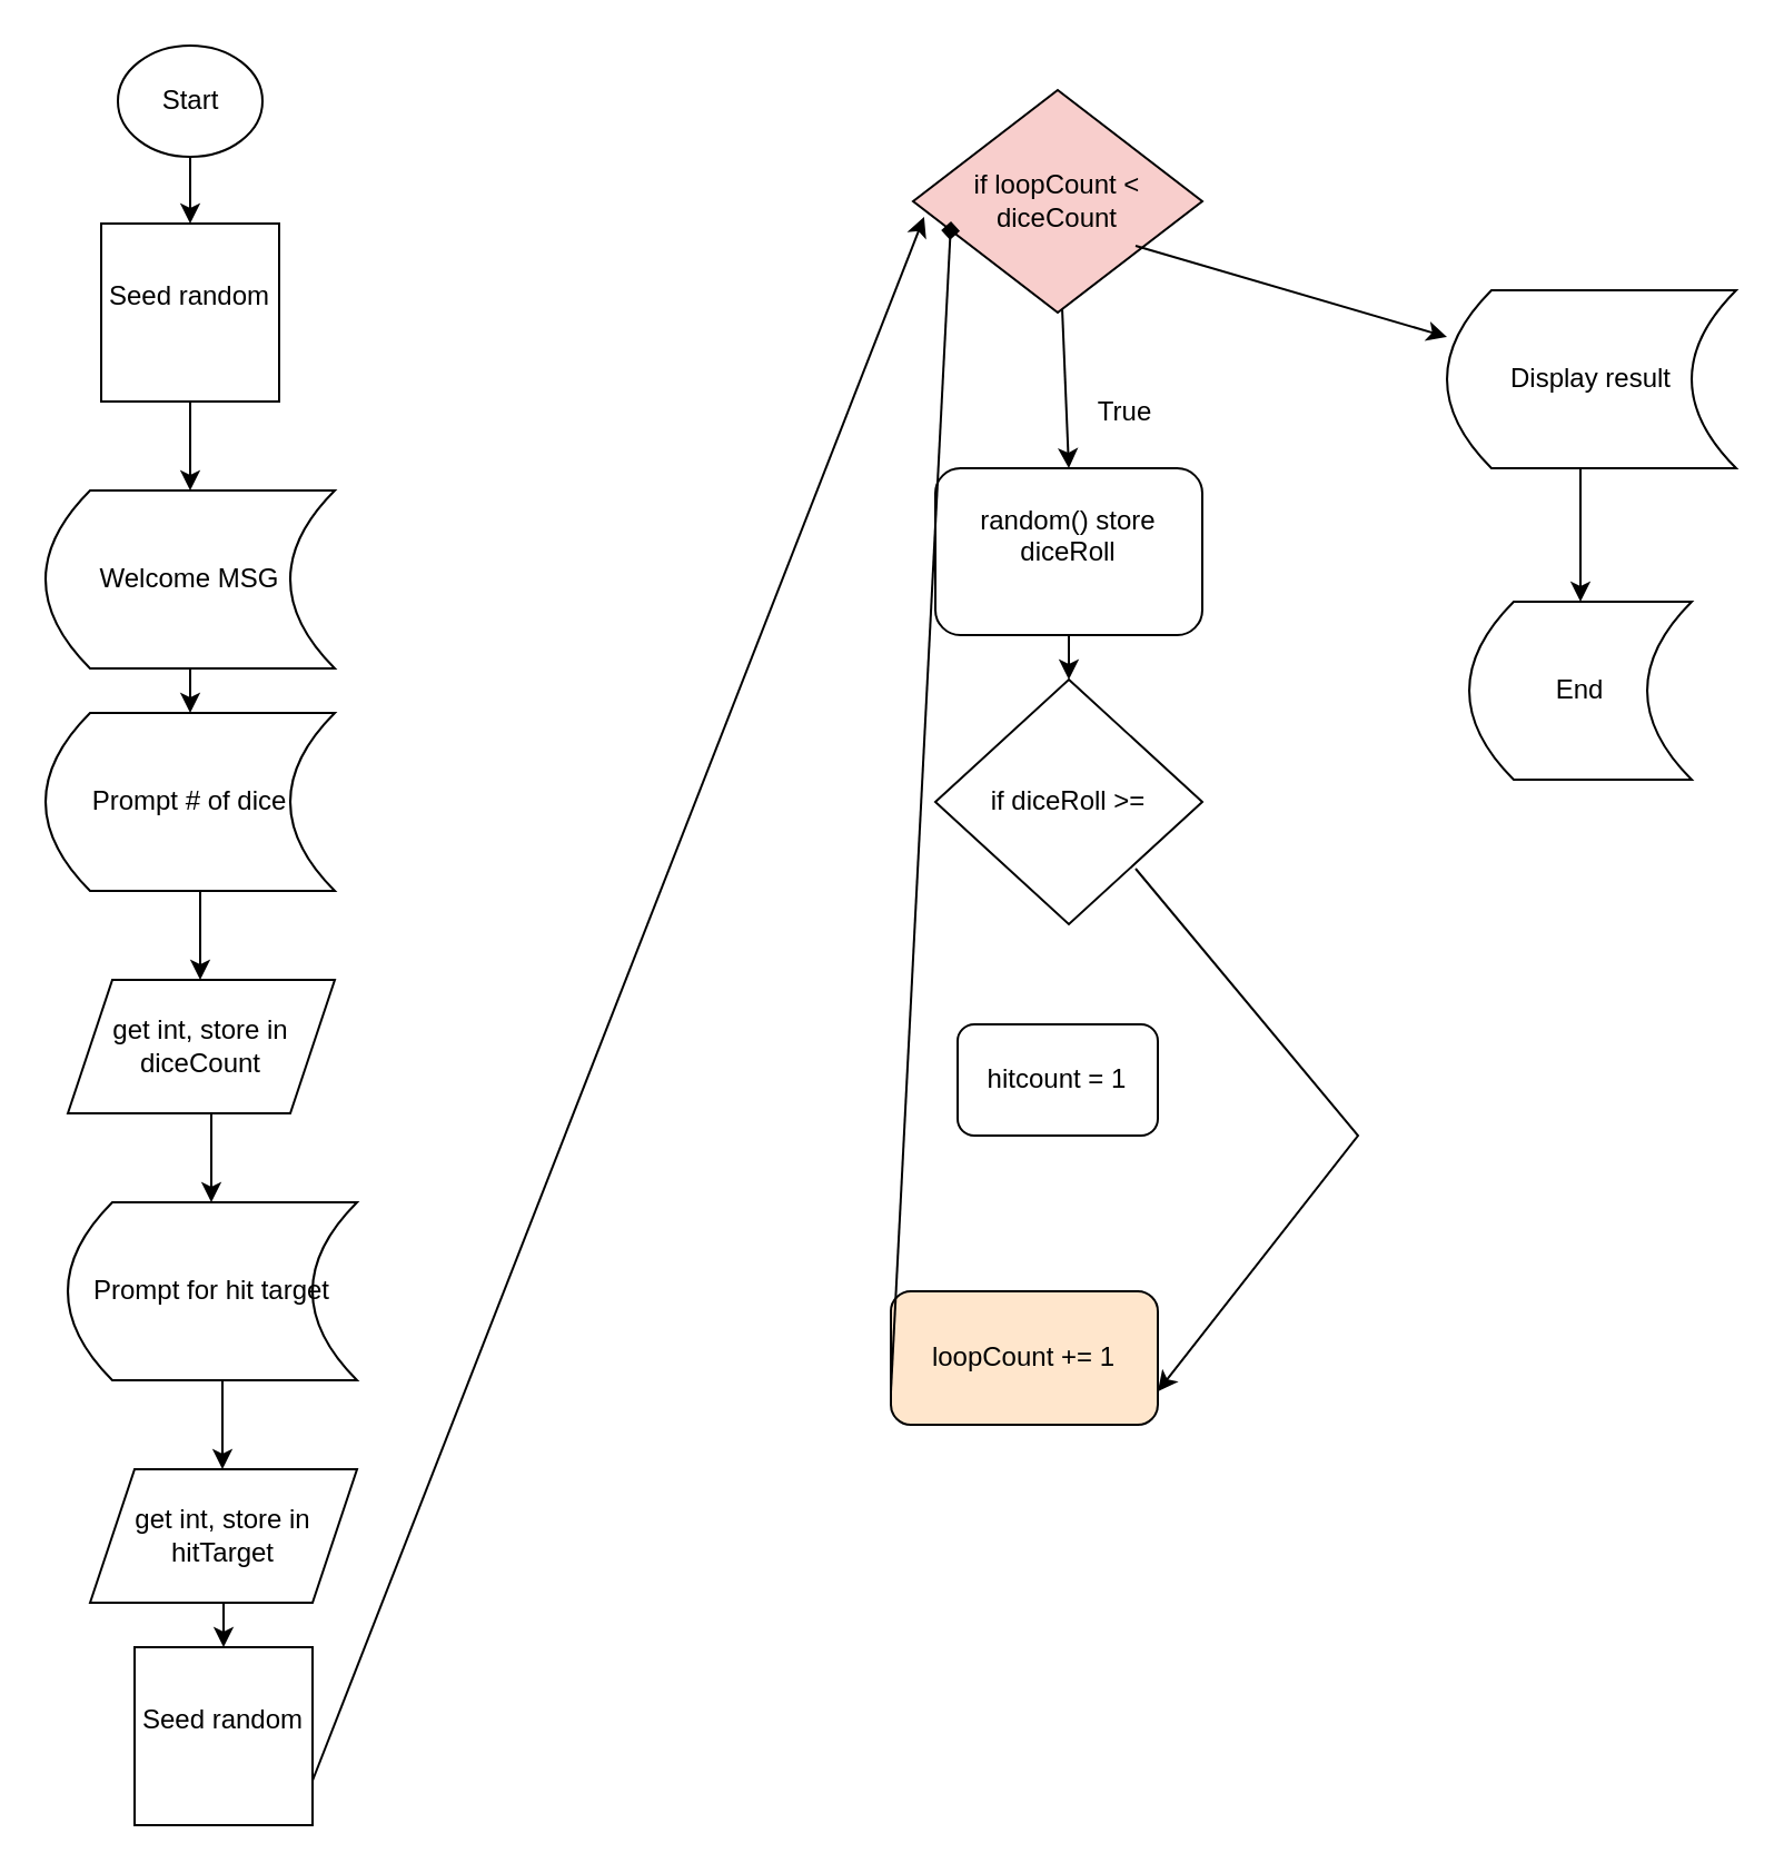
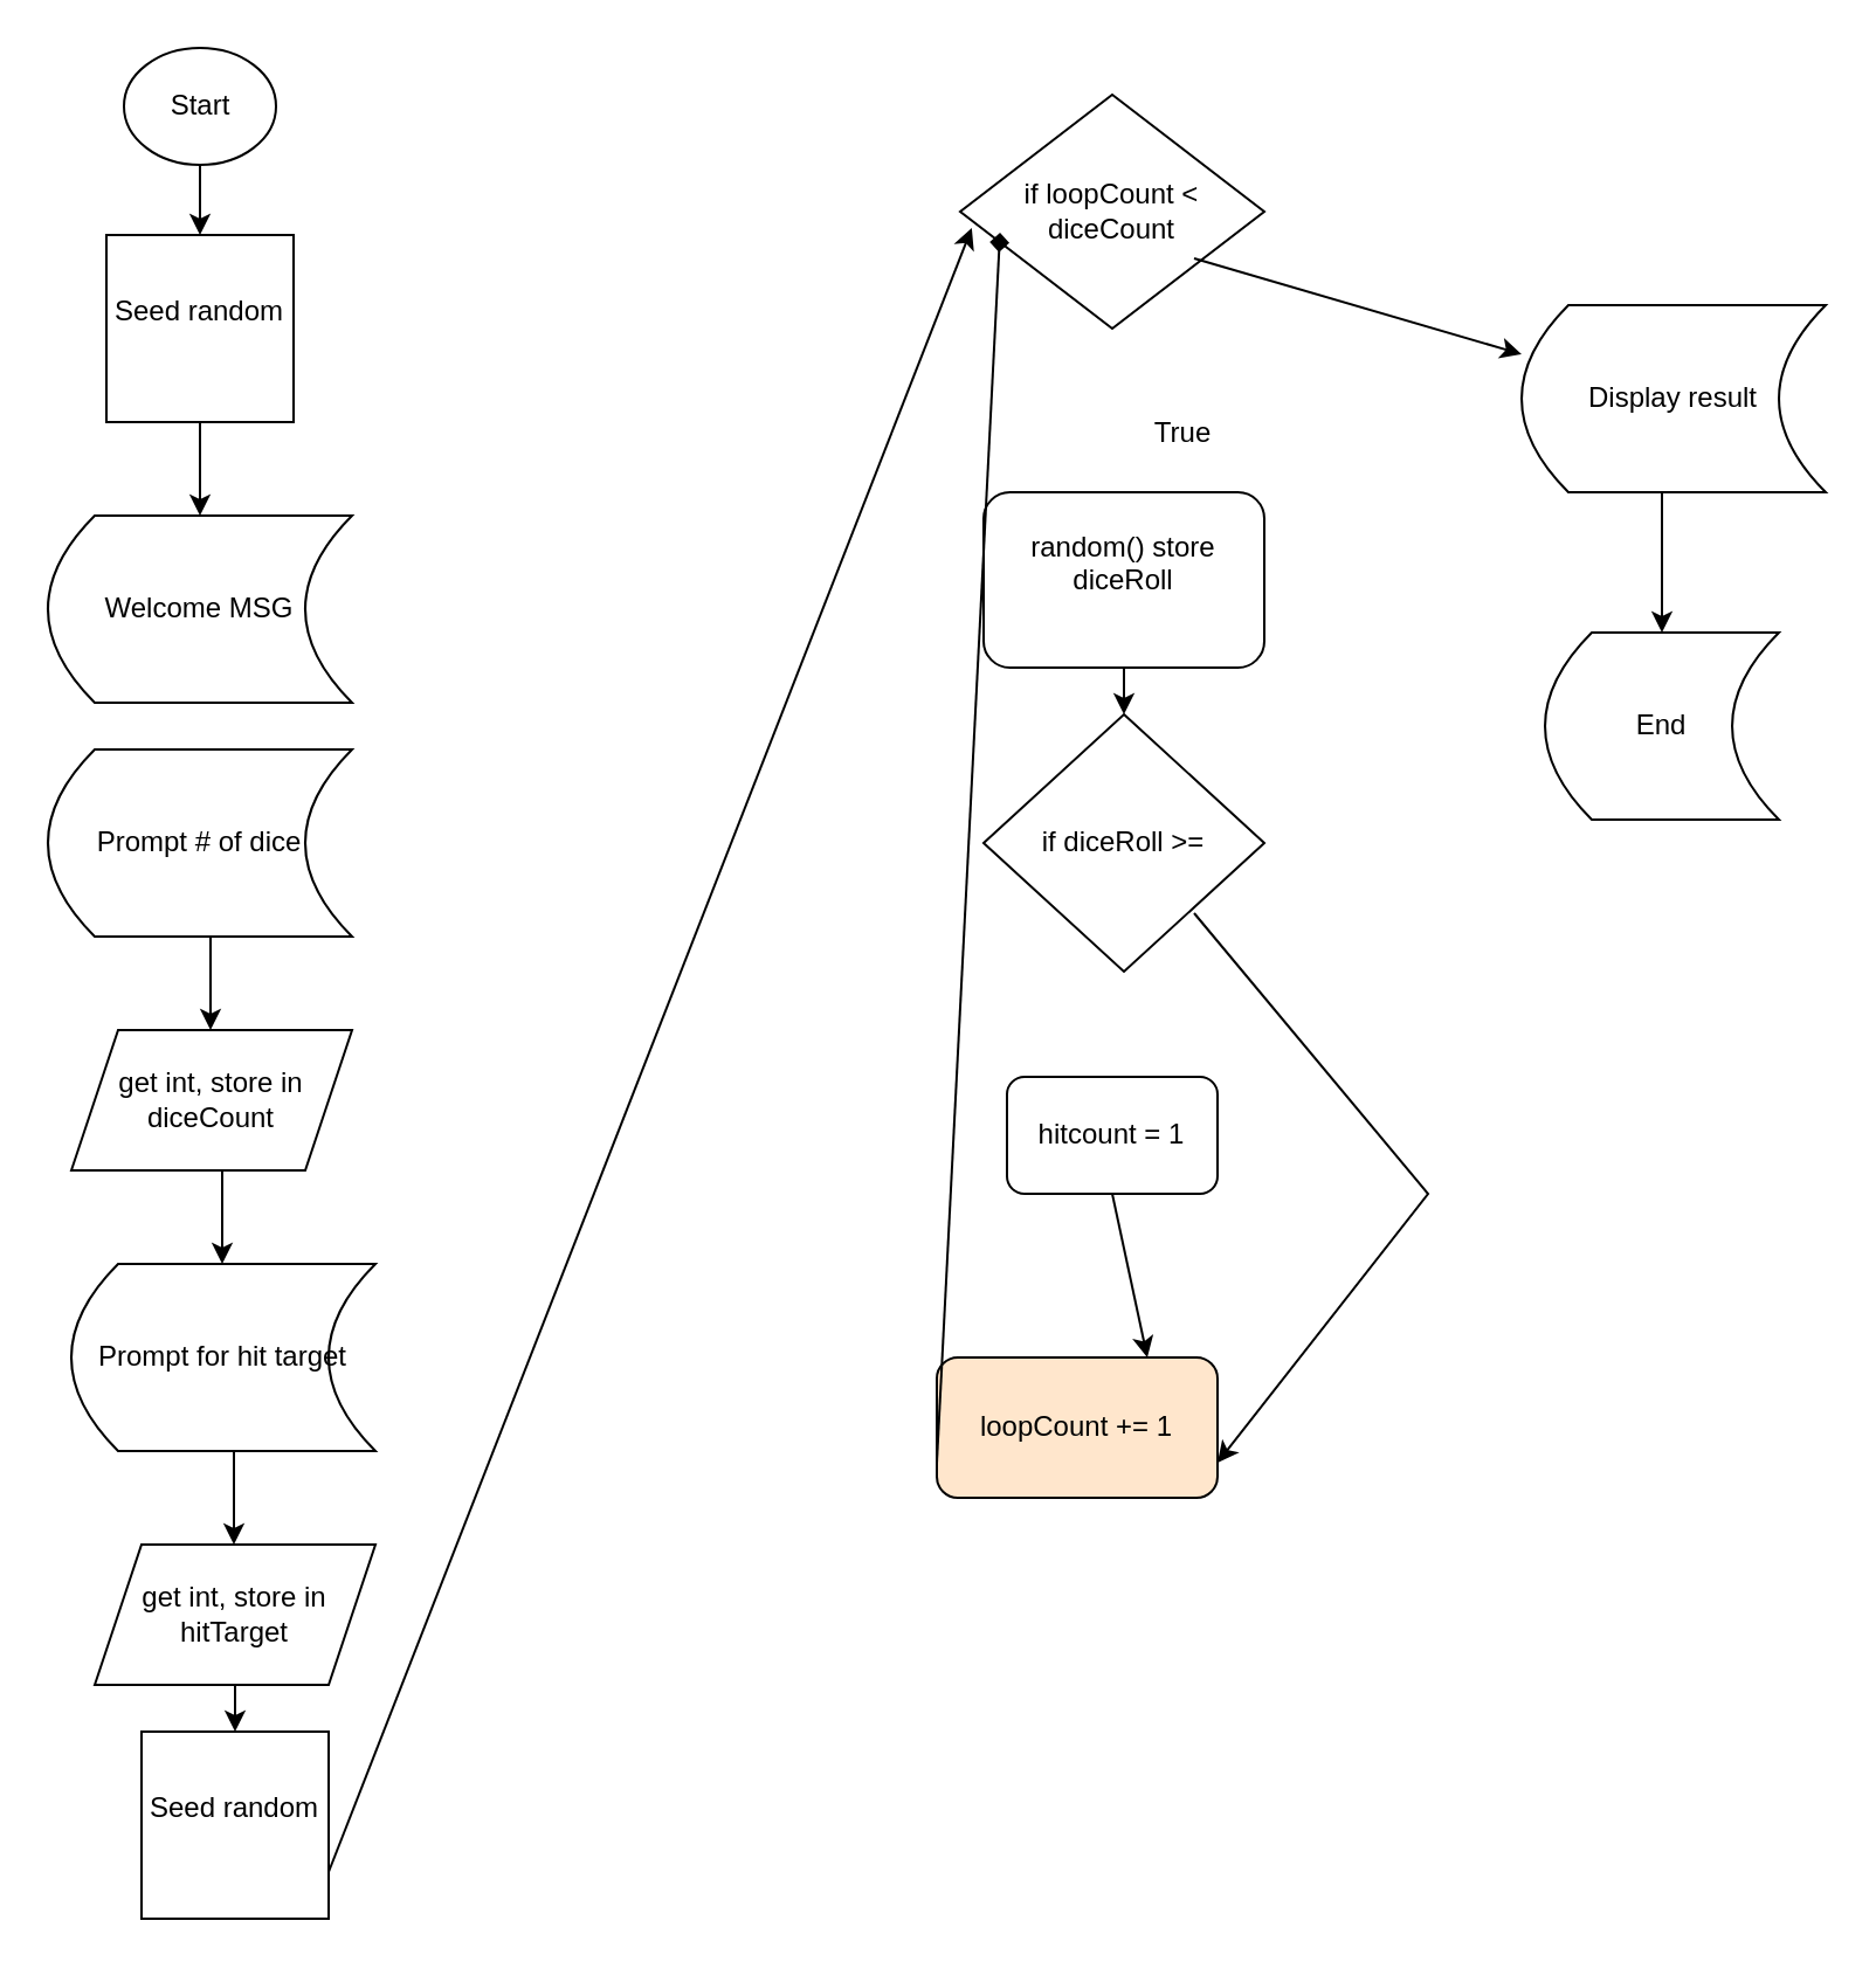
  <mxCell id="0" />
  <mxCell id="1" parent="0" />
  <mxCell id="2" value="Start" style="ellipse;whiteSpace=wrap;html=1;" vertex="1" parent="1"><mxGeometry x="52.5" y="20" width="65" height="50" as="geometry" /></mxCell>
  <mxCell id="3" value="get int, store in hitTarget" style="shape=parallelogram;perimeter=parallelogramPerimeter;whiteSpace=wrap;html=1;fixedSize=1;" vertex="1" parent="1"><mxGeometry x="40" y="660" width="120" height="60" as="geometry" /></mxCell>
  <mxCell id="4" value="get int, store in diceCount" style="shape=parallelogram;perimeter=parallelogramPerimeter;whiteSpace=wrap;html=1;fixedSize=1;" vertex="1" parent="1"><mxGeometry x="30" y="440" width="120" height="60" as="geometry" /></mxCell>
  <mxCell id="5" value="Seed random&lt;div&gt;&lt;br&gt;&lt;/div&gt;" style="whiteSpace=wrap;html=1;aspect=fixed;" vertex="1" parent="1"><mxGeometry x="45" y="100" width="80" height="80" as="geometry" /></mxCell>
  <mxCell id="6" value="Welcome MSG" style="shape=dataStorage;whiteSpace=wrap;html=1;fixedSize=1;" vertex="1" parent="1"><mxGeometry x="20" y="220" width="130" height="80" as="geometry" /></mxCell>
  <mxCell id="7" value="Prompt # of dice" style="shape=dataStorage;whiteSpace=wrap;html=1;fixedSize=1;" vertex="1" parent="1"><mxGeometry x="20" y="320" width="130" height="80" as="geometry" /></mxCell>
  <mxCell id="8" value="Display result" style="shape=dataStorage;whiteSpace=wrap;html=1;fixedSize=1;" vertex="1" parent="1"><mxGeometry x="650" y="130" width="130" height="80" as="geometry" /></mxCell>
  <mxCell id="9" value="Prompt for hit target" style="shape=dataStorage;whiteSpace=wrap;html=1;fixedSize=1;" vertex="1" parent="1"><mxGeometry x="30" y="540" width="130" height="80" as="geometry" /></mxCell>
  <mxCell id="10" value="Seed random&lt;div&gt;&lt;br&gt;&lt;/div&gt;" style="whiteSpace=wrap;html=1;aspect=fixed;" vertex="1" parent="1"><mxGeometry x="60" y="740" width="80" height="80" as="geometry" /></mxCell>
- <mxCell id="11" value="if loopCount &amp;lt;&lt;div&gt;diceCount&lt;/div&gt;" style="rhombus;whiteSpace=wrap;html=1;fillColor=#f8cecc;" vertex="1" parent="1"><mxGeometry x="410" width="130" height="100" as="geometry" y="40" /></mxCell>
+ <mxCell id="11" value="if loopCount &amp;lt;&lt;div&gt;diceCount&lt;/div&gt;" style="rhombus;whiteSpace=wrap;html=1;" vertex="1" parent="1"><mxGeometry x="410" width="130" height="100" as="geometry" y="40" /></mxCell>
  <mxCell id="12" value="if diceRoll &amp;gt;=" style="rhombus;whiteSpace=wrap;html=1;" vertex="1" parent="1"><mxGeometry x="420" y="305" width="120" height="110" as="geometry" /></mxCell>
  <mxCell id="13" value="random() store diceRoll&lt;div&gt;&lt;br&gt;&lt;/div&gt;" style="rounded=1;whiteSpace=wrap;html=1;" vertex="1" parent="1"><mxGeometry x="420" y="210" width="120" height="75" as="geometry" /></mxCell>
  <mxCell id="14" value="hitcount = 1" style="rounded=1;whiteSpace=wrap;html=1;" vertex="1" parent="1"><mxGeometry x="430" y="460" width="90" height="50" as="geometry" /></mxCell>
  <mxCell id="15" value="loopCount += 1" style="rounded=1;whiteSpace=wrap;html=1;fillColor=#ffe6cc;" vertex="1" parent="1"><mxGeometry x="400" y="580" width="120" height="60" as="geometry" /></mxCell>
  <mxCell id="16" value="End" style="shape=dataStorage;whiteSpace=wrap;html=1;fixedSize=1;" vertex="1" parent="1"><mxGeometry x="660" y="270" width="100" height="80" as="geometry" /></mxCell>
- <mxCell id="17" value="" style="endArrow=classic;html=1;rounded=0;exitX=0.5;exitY=1;exitDx=0;exitDy=0;" edge="1" parent="1" source="6" target="7"><mxGeometry width="50" height="50" relative="1" as="geometry"><mxPoint x="110" y="310" as="sourcePoint" /><mxPoint x="110" y="290" as="targetPoint" /></mxGeometry></mxCell>
  <mxCell id="18" value="" style="endArrow=classic;html=1;rounded=0;" edge="1" parent="1"><mxGeometry width="50" height="50" relative="1" as="geometry"><mxPoint x="89.5" y="400" as="sourcePoint" /><mxPoint x="89.5" y="440" as="targetPoint" /></mxGeometry></mxCell>
  <mxCell id="19" value="" style="endArrow=classic;html=1;rounded=0;" edge="1" parent="1"><mxGeometry width="50" height="50" relative="1" as="geometry"><mxPoint x="94.5" y="500" as="sourcePoint" /><mxPoint x="94.5" y="540" as="targetPoint" /></mxGeometry></mxCell>
  <mxCell id="20" value="" style="endArrow=classic;html=1;rounded=0;entryX=0.5;entryY=0;entryDx=0;entryDy=0;exitX=0.5;exitY=1;exitDx=0;exitDy=0;" edge="1" parent="1" source="5" target="6"><mxGeometry width="50" height="50" relative="1" as="geometry"><mxPoint x="80" y="180" as="sourcePoint" /><mxPoint x="92.5" y="190" as="targetPoint" /></mxGeometry></mxCell>
  <mxCell id="21" value="" style="endArrow=classic;html=1;rounded=0;entryX=0.5;entryY=0;entryDx=0;entryDy=0;exitX=0.5;exitY=1;exitDx=0;exitDy=0;" edge="1" parent="1" source="2" target="5"><mxGeometry width="50" height="50" relative="1" as="geometry"><mxPoint x="140" y="90" as="sourcePoint" /><mxPoint x="92.5" y="70" as="targetPoint" /></mxGeometry></mxCell>
  <mxCell id="22" value="" style="endArrow=classic;html=1;rounded=0;exitX=0.5;exitY=1;exitDx=0;exitDy=0;entryX=0.5;entryY=0;entryDx=0;entryDy=0;" edge="1" parent="1" source="3" target="10"><mxGeometry width="50" height="50" relative="1" as="geometry"><mxPoint x="85" y="740" as="sourcePoint" /><mxPoint x="220" y="730" as="targetPoint" /></mxGeometry></mxCell>
  <mxCell id="23" value="" style="endArrow=classic;html=1;rounded=0;" edge="1" parent="1"><mxGeometry width="50" height="50" relative="1" as="geometry"><mxPoint x="99.5" y="620" as="sourcePoint" /><mxPoint x="99.5" y="660" as="targetPoint" /></mxGeometry></mxCell>
  <mxCell id="24" value="" style="endArrow=classic;html=1;rounded=0;entryX=0.038;entryY=0.57;entryDx=0;entryDy=0;entryPerimeter=0;" edge="1" parent="1" target="11"><mxGeometry width="50" height="50" relative="1" as="geometry"><mxPoint x="140" y="800" as="sourcePoint" /><mxPoint x="190" y="750" as="targetPoint" /></mxGeometry></mxCell>
  <mxCell id="25" value="" style="endArrow=diamond;html=1;rounded=0;exitX=0;exitY=0.75;exitDx=0;exitDy=0;entryX=0.131;entryY=0.59;entryDx=0;entryDy=0;entryPerimeter=0;" edge="1" parent="1" source="15" target="11"><mxGeometry width="50" height="50" relative="1" as="geometry"><mxPoint x="370" y="605" as="sourcePoint" /><mxPoint x="350" y="540" as="targetPoint" /></mxGeometry></mxCell>
  <mxCell id="26" value="" style="endArrow=classic;html=1;rounded=0;entryX=1;entryY=0.75;entryDx=0;entryDy=0;" edge="1" parent="1" target="15"><mxGeometry width="50" height="50" relative="1" as="geometry"><mxPoint x="510" y="390" as="sourcePoint" /><mxPoint x="560" y="340" as="targetPoint" /><Array as="points"><mxPoint x="610" y="510" /></Array></mxGeometry></mxCell>
- <mxCell id="27" value="" style="endArrow=classic;html=1;rounded=0;entryX=0.5;entryY=0;entryDx=0;entryDy=0;" edge="1" parent="1" source="11" target="13"><mxGeometry width="50" height="50" relative="1" as="geometry"><mxPoint x="490" y="150" as="sourcePoint" /><mxPoint x="540" y="100" as="targetPoint" /></mxGeometry></mxCell>
  <mxCell id="28" value="True" style="text;html=1;align=center;verticalAlign=middle;resizable=0;points=[];autosize=1;strokeColor=none;fillColor=none;" vertex="1" parent="1"><mxGeometry x="480" y="170" width="50" height="30" as="geometry" /></mxCell>
  <mxCell id="29" value="" style="endArrow=classic;html=1;rounded=0;exitX=0.5;exitY=1;exitDx=0;exitDy=0;exitPerimeter=0;entryX=0.5;entryY=0;entryDx=0;entryDy=0;" edge="1" parent="1" source="13" target="12"><mxGeometry width="50" height="50" relative="1" as="geometry"><mxPoint x="520" y="310" as="sourcePoint" /><mxPoint x="480" y="300" as="targetPoint" /></mxGeometry></mxCell>
+ <mxCell id="30" value="" style="endArrow=classic;html=1;rounded=0;exitX=0.5;exitY=1;exitDx=0;exitDy=0;entryX=0.75;entryY=0;entryDx=0;entryDy=0;" edge="1" parent="1" source="14" target="15"><mxGeometry width="50" height="50" relative="1" as="geometry"><mxPoint x="455" y="550" as="sourcePoint" /><mxPoint x="490" y="570" as="targetPoint" /></mxGeometry></mxCell>
  <mxCell id="31" value="" style="endArrow=classic;html=1;rounded=0;" edge="1" parent="1" target="8"><mxGeometry width="50" height="50" relative="1" as="geometry"><mxPoint x="510" y="110" as="sourcePoint" /><mxPoint x="560" y="60" as="targetPoint" /></mxGeometry></mxCell>
  <mxCell id="32" value="" style="endArrow=classic;html=1;rounded=0;entryX=0.5;entryY=0;entryDx=0;entryDy=0;" edge="1" parent="1" target="16"><mxGeometry width="50" height="50" relative="1" as="geometry"><mxPoint x="710" y="210" as="sourcePoint" /><mxPoint x="740" y="210" as="targetPoint" /></mxGeometry></mxCell>
